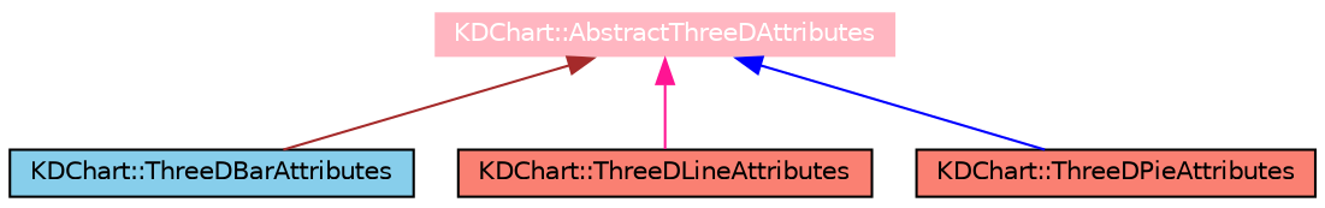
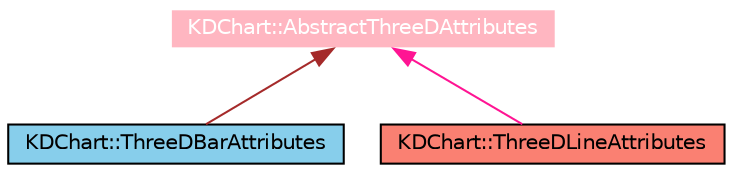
  digraph {
    node [color=black fillcolor=salmon fontname=Helvetica fontsize=10 shape=record style=filled]
    edge [dir=back fontname=Helvetica fontsize=10 labelfontname=Helvetica labelfontsize=10 style=solid]
    n1 [color=white fillcolor=lightpink fontcolor=white height=0.2 label="KDChart::AbstractThreeDAttributes" width=0.4]
    n2 [height=0.2 label="KDChart::ThreeDBarAttributes" width=0.4 fillcolor=skyblue]
    n3 [height=0.2 label="KDChart::ThreeDLineAttributes" width=0.4]
-   n4 [height=0.2 label="KDChart::ThreeDPieAttributes" width=0.4]
    n1 -> n2 [color=brown]
    n1 -> n3 [color=deeppink]
-   n1 -> n4 [color=blue]
  }
